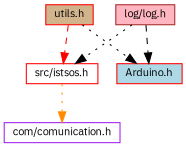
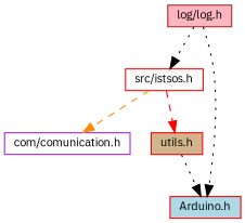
  digraph {
    fontname="IBM Plex Sans"
    node [color=red fillcolor=white fontname="IBM Plex Sans" fontsize=10 shape=record style=filled]
    edge [color=black fontname="IBM Plex Sans" fontsize=10 labelfontname=Helvetica labelfontsize=10 style=dotted]
    n1 [fontcolor=black height=0.2 label="src/istsos.h" width=0.4]
    n2 [color=purple height=0.2 label="com/comunication.h" width=0.4]
    n3 [fillcolor=tan height=0.2 label="utils.h" width=0.4]
    n4 [color=brown fillcolor=lightpink height=0.2 label="log/log.h" width=0.4]
    n5 [fillcolor=lightblue height=0.2 label="Arduino.h" width=0.4]
-   n1 -> n2 [color=darkorange]
-   n3 -> n1 [color=red style=dashed]
+   n1 -> n2 [color=darkorange style=dashed]
+   n1 -> n3 [color=red style=dashed]
    n3 -> n5
    n4 -> n1
-   n4 -> n5 [style=dashed]
+   n4 -> n5
  }
